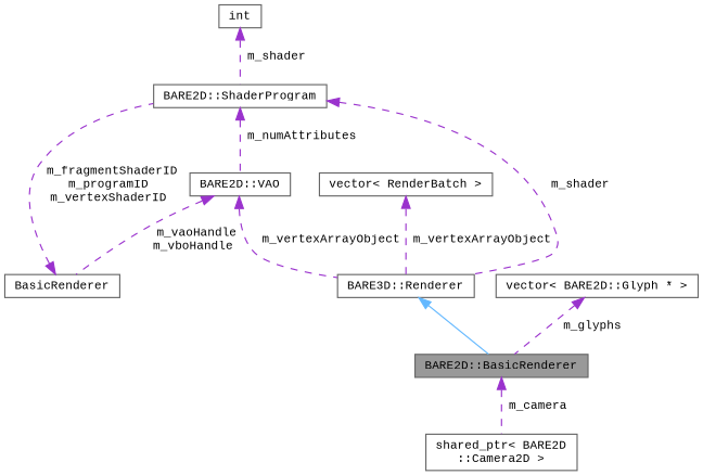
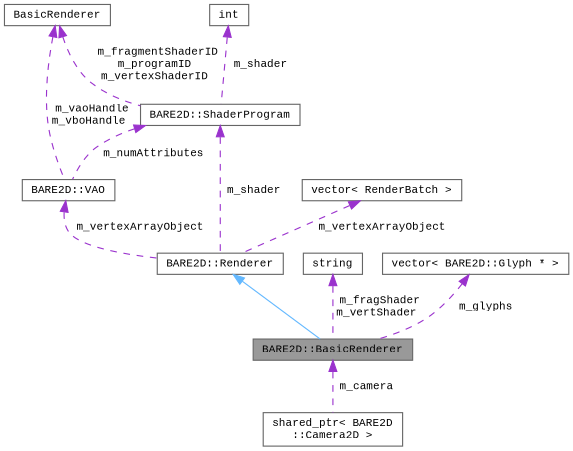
  digraph {
    fontname="Liberation Mono"
    node [color=gray40 fillcolor=white fontname="Liberation Mono" fontsize=10 shape=box style=filled]
    edge [color=darkorchid3 dir=back fontname="Liberation Mono" fontsize=10 labelfontname=Helvetica labelfontsize=10 style=dashed]
    n1 [fillcolor=grey60 fontcolor=black height=0.2 label="BARE2D::BasicRenderer" width=0.4]
    n2 [height=0.2 label="shared_ptr\< BARE2D\l::Camera2D \>" width=0.4]
-   n3 [height=0.2 label="BARE3D::Renderer" width=0.4]
+   n3 [height=0.2 label="BARE2D::Renderer" width=0.4]
    n4 [height=0.2 label="BARE2D::ShaderProgram" width=0.4]
    n5 [height=0.2 label="BARE2D::VAO" width=0.4]
    n6 [height=0.2 label=int width=0.4]
    n7 [height=0.2 label=BasicRenderer width=0.4]
    n8 [height=0.2 label="vector\< RenderBatch \>" width=0.4]
+   n9 [height=0.2 label=string width=0.4]
    n10 [height=0.2 label="vector\< BARE2D::Glyph * \>" width=0.4]
    n1 -> n2 [label=" m_camera"]
    n3 -> n1 [color=steelblue1 style=solid]
    n4 -> n3 [label=" m_shader"]
    n4 -> n5 [label=" m_numAttributes"]
    n5 -> n3 [label=" m_vertexArrayObject"]
    n6 -> n4 [label=" m_shader"]
    n7 -> n4 [label=" m_fragmentShaderID\nm_programID\nm_vertexShaderID"]
-   n5 -> n7 [label=" m_vaoHandle\nm_vboHandle"]
+   n7 -> n5 [label=" m_vaoHandle\nm_vboHandle"]
    n8 -> n3 [label=" m_vertexArrayObject"]
+   n9 -> n1 [label=" m_fragShader\nm_vertShader"]
    n10 -> n1 [label=" m_glyphs"]
  }
